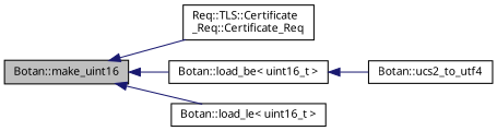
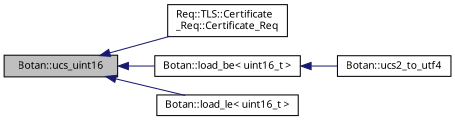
  digraph {
    fontname="Noto Sans"
    rankdir=LR
    node [color=black fillcolor=white fontname="Noto Sans" fontsize=10 shape=record style=filled]
    edge [color=midnightblue dir=back fontname="Noto Sans" fontsize=10 labelfontname=Helvetica labelfontsize=10 style=solid]
-   n1 [fillcolor=grey75 fontcolor=black height=0.2 label="Botan::make_uint16" width=0.4]
+   n1 [fillcolor=grey75 fontcolor=black height=0.2 label="Botan::ucs_uint16" width=0.4]
    n2 [height=0.2 label="Req::TLS::Certificate\l_Req::Certificate_Req" width=0.4]
    n3 [height=0.2 label="Botan::load_be\< uint16_t \>" width=0.4]
    n4 [height=0.2 label="Botan::load_le\< uint16_t \>" width=0.4]
    n5 [height=0.2 label="Botan::ucs2_to_utf4" width=0.4]
    n1 -> n2
    n1 -> n3
    n1 -> n4
    n3 -> n5
  }
